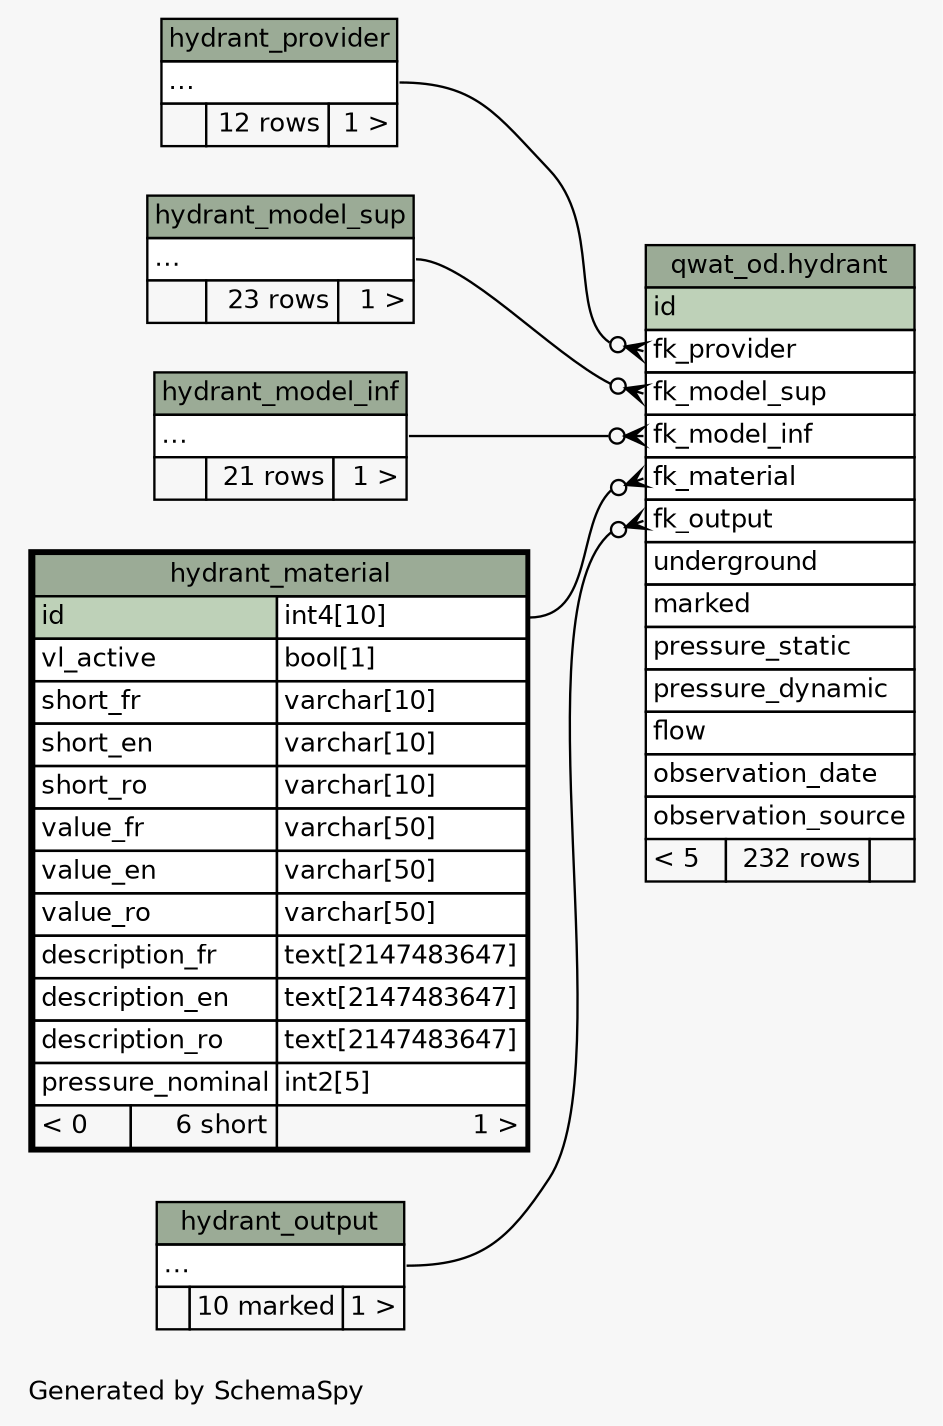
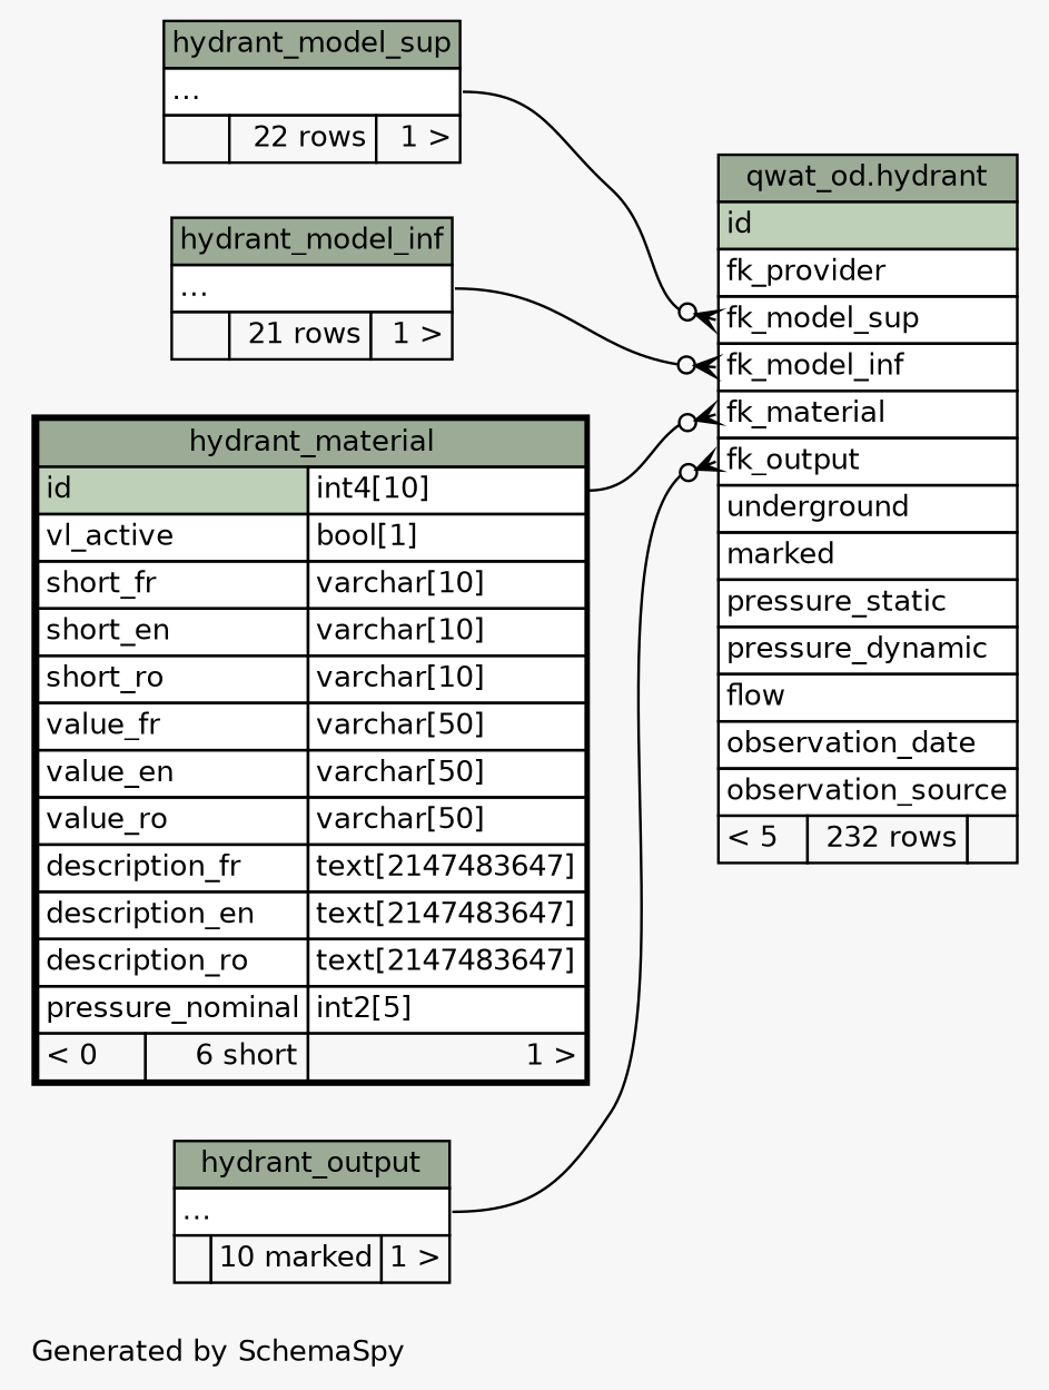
  digraph {
    bgcolor="#f7f7f7"
    fontname=Helvetica
    fontsize=11
    label="\nGenerated by SchemaSpy"
    labeljust=l
    nodesep=0.18
    rankdir=RL
    ranksep=0.46
    node [fontname=Helvetica fontsize=11 shape=plaintext]
    edge [arrowhead=none arrowsize=0.8 arrowtail=crowodot dir=back headport="elipses:e"]
    n1 [label=<     <TABLE BORDER="0" CELLBORDER="1" CELLSPACING="0" BGCOLOR="#ffffff">       <TR><TD COLSPAN="3" BGCOLOR="#9bab96" ALIGN="CENTER">qwat_od.hydrant</TD></TR>       <TR><TD PORT="id" COLSPAN="3" BGCOLOR="#bed1b8" ALIGN="LEFT">id</TD></TR>       <TR><TD PORT="fk_provider" COLSPAN="3" ALIGN="LEFT">fk_provider</TD></TR>       <TR><TD PORT="fk_model_sup" COLSPAN="3" ALIGN="LEFT">fk_model_sup</TD></TR>       <TR><TD PORT="fk_model_inf" COLSPAN="3" ALIGN="LEFT">fk_model_inf</TD></TR>       <TR><TD PORT="fk_material" COLSPAN="3" ALIGN="LEFT">fk_material</TD></TR>       <TR><TD PORT="fk_output" COLSPAN="3" ALIGN="LEFT">fk_output</TD></TR>       <TR><TD PORT="underground" COLSPAN="3" ALIGN="LEFT">underground</TD></TR>       <TR><TD PORT="marked" COLSPAN="3" ALIGN="LEFT">marked</TD></TR>       <TR><TD PORT="pressure_static" COLSPAN="3" ALIGN="LEFT">pressure_static</TD></TR>       <TR><TD PORT="pressure_dynamic" COLSPAN="3" ALIGN="LEFT">pressure_dynamic</TD></TR>       <TR><TD PORT="flow" COLSPAN="3" ALIGN="LEFT">flow</TD></TR>       <TR><TD PORT="observation_date" COLSPAN="3" ALIGN="LEFT">observation_date</TD></TR>       <TR><TD PORT="observation_source" COLSPAN="3" ALIGN="LEFT">observation_source</TD></TR>       <TR><TD ALIGN="LEFT" BGCOLOR="#f7f7f7">&lt; 5</TD><TD ALIGN="RIGHT" BGCOLOR="#f7f7f7">232 rows</TD><TD ALIGN="RIGHT" BGCOLOR="#f7f7f7">  </TD></TR>     </TABLE>>]
    n2 [label=<     <TABLE BORDER="2" CELLBORDER="1" CELLSPACING="0" BGCOLOR="#ffffff">       <TR><TD COLSPAN="3" BGCOLOR="#9bab96" ALIGN="CENTER">hydrant_material</TD></TR>       <TR><TD PORT="id" COLSPAN="2" BGCOLOR="#bed1b8" ALIGN="LEFT">id</TD><TD PORT="id.type" ALIGN="LEFT">int4[10]</TD></TR>       <TR><TD PORT="vl_active" COLSPAN="2" ALIGN="LEFT">vl_active</TD><TD PORT="vl_active.type" ALIGN="LEFT">bool[1]</TD></TR>       <TR><TD PORT="short_fr" COLSPAN="2" ALIGN="LEFT">short_fr</TD><TD PORT="short_fr.type" ALIGN="LEFT">varchar[10]</TD></TR>       <TR><TD PORT="short_en" COLSPAN="2" ALIGN="LEFT">short_en</TD><TD PORT="short_en.type" ALIGN="LEFT">varchar[10]</TD></TR>       <TR><TD PORT="short_ro" COLSPAN="2" ALIGN="LEFT">short_ro</TD><TD PORT="short_ro.type" ALIGN="LEFT">varchar[10]</TD></TR>       <TR><TD PORT="value_fr" COLSPAN="2" ALIGN="LEFT">value_fr</TD><TD PORT="value_fr.type" ALIGN="LEFT">varchar[50]</TD></TR>       <TR><TD PORT="value_en" COLSPAN="2" ALIGN="LEFT">value_en</TD><TD PORT="value_en.type" ALIGN="LEFT">varchar[50]</TD></TR>       <TR><TD PORT="value_ro" COLSPAN="2" ALIGN="LEFT">value_ro</TD><TD PORT="value_ro.type" ALIGN="LEFT">varchar[50]</TD></TR>       <TR><TD PORT="description_fr" COLSPAN="2" ALIGN="LEFT">description_fr</TD><TD PORT="description_fr.type" ALIGN="LEFT">text[2147483647]</TD></TR>       <TR><TD PORT="description_en" COLSPAN="2" ALIGN="LEFT">description_en</TD><TD PORT="description_en.type" ALIGN="LEFT">text[2147483647]</TD></TR>       <TR><TD PORT="description_ro" COLSPAN="2" ALIGN="LEFT">description_ro</TD><TD PORT="description_ro.type" ALIGN="LEFT">text[2147483647]</TD></TR>       <TR><TD PORT="pressure_nominal" COLSPAN="2" ALIGN="LEFT">pressure_nominal</TD><TD PORT="pressure_nominal.type" ALIGN="LEFT">int2[5]</TD></TR>       <TR><TD ALIGN="LEFT" BGCOLOR="#f7f7f7">&lt; 0</TD><TD ALIGN="RIGHT" BGCOLOR="#f7f7f7">6 short</TD><TD ALIGN="RIGHT" BGCOLOR="#f7f7f7">1 &gt;</TD></TR>     </TABLE>>]
    n3 [label=<     <TABLE BORDER="0" CELLBORDER="1" CELLSPACING="0" BGCOLOR="#ffffff">       <TR><TD COLSPAN="3" BGCOLOR="#9bab96" ALIGN="CENTER">hydrant_model_inf</TD></TR>       <TR><TD PORT="elipses" COLSPAN="3" ALIGN="LEFT">...</TD></TR>       <TR><TD ALIGN="LEFT" BGCOLOR="#f7f7f7">  </TD><TD ALIGN="RIGHT" BGCOLOR="#f7f7f7">21 rows</TD><TD ALIGN="RIGHT" BGCOLOR="#f7f7f7">1 &gt;</TD></TR>     </TABLE>>]
-   n4 [label=<     <TABLE BORDER="0" CELLBORDER="1" CELLSPACING="0" BGCOLOR="#ffffff">       <TR><TD COLSPAN="3" BGCOLOR="#9bab96" ALIGN="CENTER">hydrant_model_sup</TD></TR>       <TR><TD PORT="elipses" COLSPAN="3" ALIGN="LEFT">...</TD></TR>       <TR><TD ALIGN="LEFT" BGCOLOR="#f7f7f7">  </TD><TD ALIGN="RIGHT" BGCOLOR="#f7f7f7">23 rows</TD><TD ALIGN="RIGHT" BGCOLOR="#f7f7f7">1 &gt;</TD></TR>     </TABLE>>]
+   n4 [label=<     <TABLE BORDER="0" CELLBORDER="1" CELLSPACING="0" BGCOLOR="#ffffff">       <TR><TD COLSPAN="3" BGCOLOR="#9bab96" ALIGN="CENTER">hydrant_model_sup</TD></TR>       <TR><TD PORT="elipses" COLSPAN="3" ALIGN="LEFT">...</TD></TR>       <TR><TD ALIGN="LEFT" BGCOLOR="#f7f7f7">  </TD><TD ALIGN="RIGHT" BGCOLOR="#f7f7f7">22 rows</TD><TD ALIGN="RIGHT" BGCOLOR="#f7f7f7">1 &gt;</TD></TR>     </TABLE>>]
    n5 [label=<     <TABLE BORDER="0" CELLBORDER="1" CELLSPACING="0" BGCOLOR="#ffffff">       <TR><TD COLSPAN="3" BGCOLOR="#9bab96" ALIGN="CENTER">hydrant_output</TD></TR>       <TR><TD PORT="elipses" COLSPAN="3" ALIGN="LEFT">...</TD></TR>       <TR><TD ALIGN="LEFT" BGCOLOR="#f7f7f7">  </TD><TD ALIGN="RIGHT" BGCOLOR="#f7f7f7">10 marked</TD><TD ALIGN="RIGHT" BGCOLOR="#f7f7f7">1 &gt;</TD></TR>     </TABLE>>]
-   n6 [label=<     <TABLE BORDER="0" CELLBORDER="1" CELLSPACING="0" BGCOLOR="#ffffff">       <TR><TD COLSPAN="3" BGCOLOR="#9bab96" ALIGN="CENTER">hydrant_provider</TD></TR>       <TR><TD PORT="elipses" COLSPAN="3" ALIGN="LEFT">...</TD></TR>       <TR><TD ALIGN="LEFT" BGCOLOR="#f7f7f7">  </TD><TD ALIGN="RIGHT" BGCOLOR="#f7f7f7">12 rows</TD><TD ALIGN="RIGHT" BGCOLOR="#f7f7f7">1 &gt;</TD></TR>     </TABLE>>]
    n1 -> n2 [headport="id.type:e" tailport="fk_material:w"]
    n1 -> n3 [tailport="fk_model_inf:w"]
    n1 -> n4 [tailport="fk_model_sup:w"]
    n1 -> n5 [tailport="fk_output:w"]
-   n1 -> n6 [tailport="fk_provider:w"]
  }
